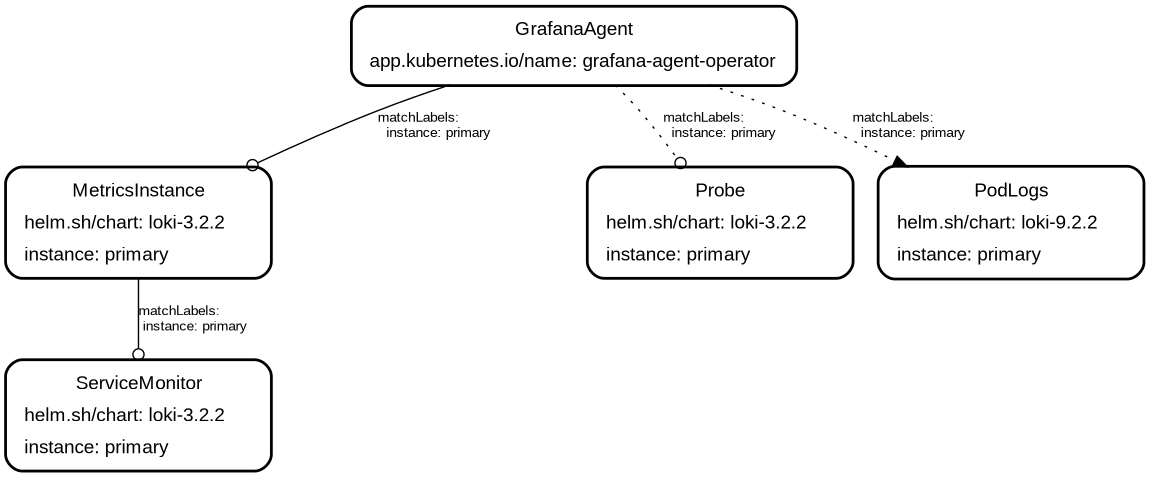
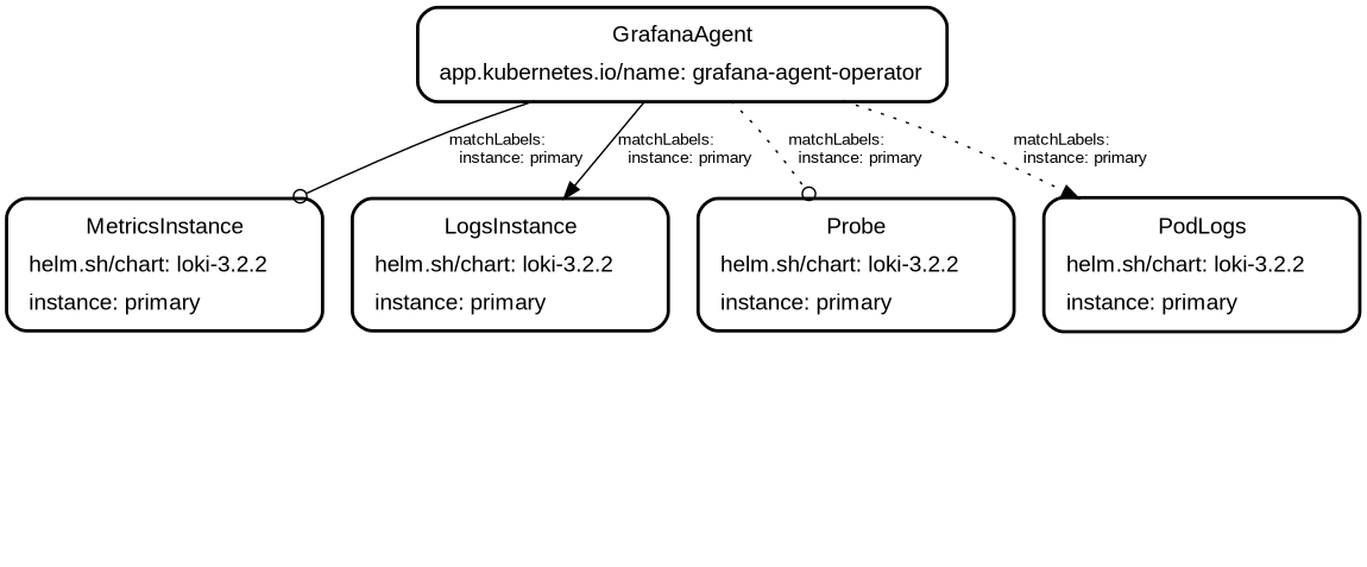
  digraph {
    fontname="Liberation Sans"
    rankdir=TB
    node [fillcolor=white fontname="Liberation Sans" penwidth=2 shape=Mrecord style="filled, bold"]
    edge [arrowhead=odot fontname="Liberation Sans" fontsize=10 style=solid]
    n1 [label=<<table border="0" cellborder="0" cellpadding="3" ><tr><td align="center" colspan="2"><font>GrafanaAgent</font></td></tr><tr><td align="left" port="r0">app.kubernetes.io/name: grafana-agent-operator</td></tr></table>>]
    n2 [label=<<table border="0" cellborder="0" cellpadding="3" ><tr><td align="center" colspan="2"><font>MetricsInstance</font></td></tr><tr><td align="left" port="r0">helm.sh/chart: loki-3.2.2     </td></tr><tr><td align="left" port="r1">instance: primary</td></tr></table>>]
+   n3 [label=<<table border="0" cellborder="0" cellpadding="3" ><tr><td align="center" colspan="2"><font>LogsInstance</font></td></tr><tr><td align="left" port="r0">helm.sh/chart: loki-3.2.2     </td></tr><tr><td align="left" port="r1">instance: primary</td></tr></table>>]
    n4 [label=<<table border="0" cellborder="0" cellpadding="3" ><tr><td align="center" colspan="2"><font>Probe</font></td></tr><tr><td align="left" port="r0">helm.sh/chart: loki-3.2.2     </td></tr><tr><td align="left" port="r1">instance: primary</td></tr></table>>]
-   n5 [label=<<table border="0" cellborder="0" cellpadding="3" ><tr><td align="center" colspan="2"><font>PodLogs</font></td></tr><tr><td align="left" port="r0">helm.sh/chart: loki-9.2.2     </td></tr><tr><td align="left" port="r1">instance: primary</td></tr></table>>]
-   n6 [label=<<table border="0" cellborder="0" cellpadding="3" ><tr><td align="center" colspan="2"><font>ServiceMonitor</font></td></tr><tr><td align="left" port="r0">helm.sh/chart: loki-3.2.2     </td></tr><tr><td align="left" port="r1">instance: primary</td></tr></table>>]
+   n5 [label=<<table border="0" cellborder="0" cellpadding="3" ><tr><td align="center" colspan="2"><font>PodLogs</font></td></tr><tr><td align="left" port="r0">helm.sh/chart: loki-3.2.2     </td></tr><tr><td align="left" port="r1">instance: primary</td></tr></table>>]
    n1 -> n2 [label="matchLabels:\l  instance: primary"]
+   n1 -> n3 [arrowhead=normal label="matchLabels:\l  instance: primary"]
    n1 -> n4 [label="matchLabels:\l  instance: primary" style=dotted]
    n1 -> n5 [arrowhead=normal label="matchLabels:\l  instance: primary" style=dotted]
-   n2 -> n6 [label="matchLabels:\l instance: primary"]
  }
